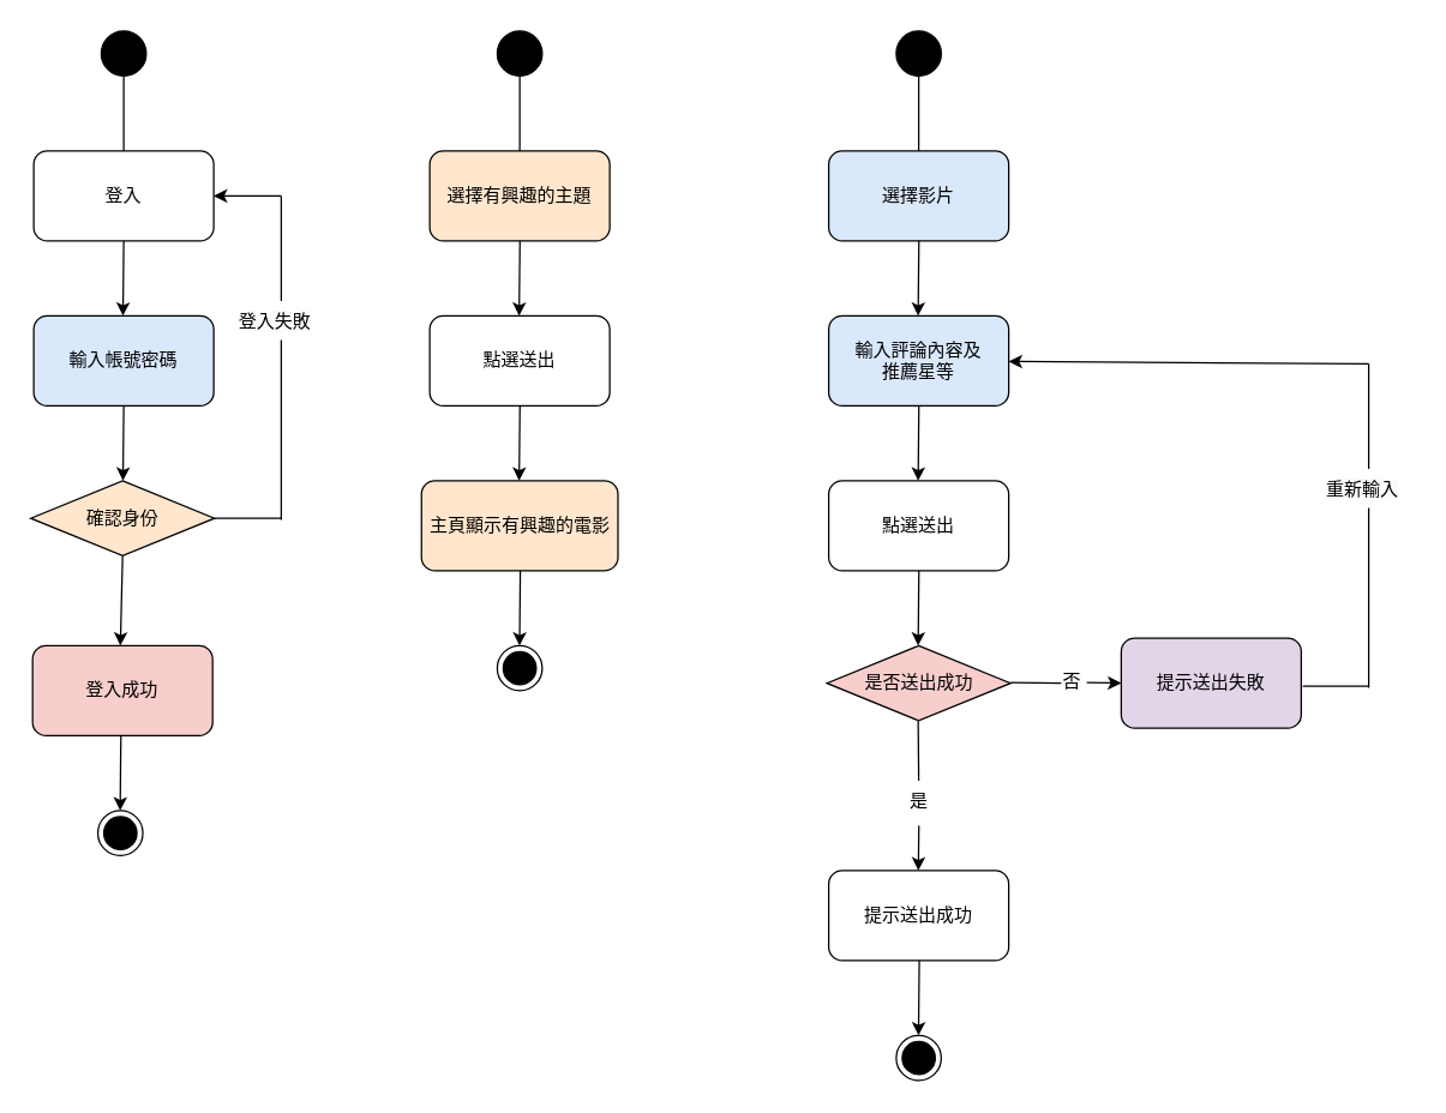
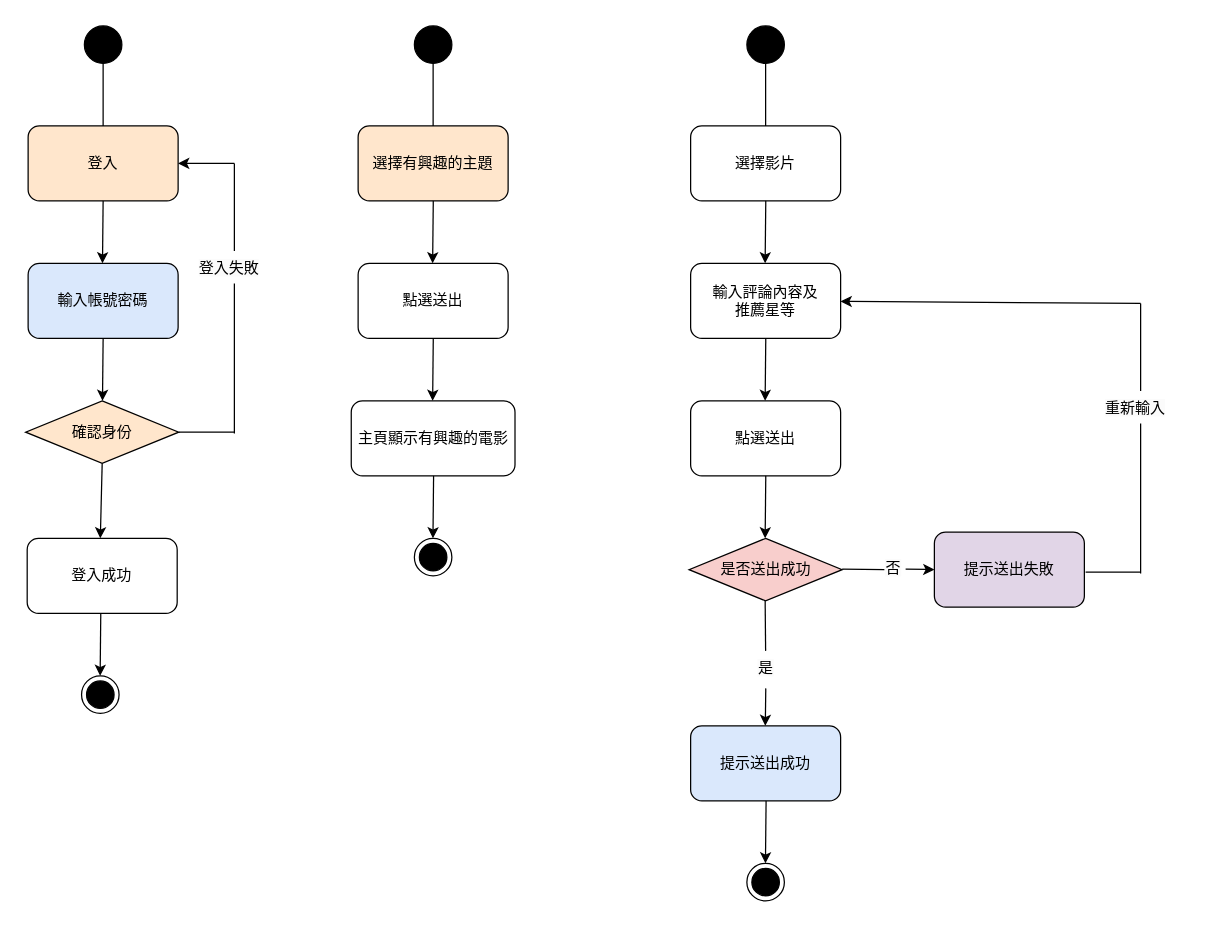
  <mxCell id="0" />
  <mxCell id="1" parent="0" />
  <mxCell id="2" value="" style="ellipse;fillColor=strokeColor;html=1;" vertex="1" parent="1"><mxGeometry x="67" y="20" width="30" height="30" as="geometry" /></mxCell>
  <mxCell id="3" value="" style="endArrow=none;html=1;rounded=0;entryX=0.5;entryY=1;entryDx=0;entryDy=0;" edge="1" parent="1" target="2"><mxGeometry width="50" height="50" relative="1" as="geometry"><mxPoint x="82" y="140" as="sourcePoint" /><mxPoint x="107" y="140" as="targetPoint" /></mxGeometry></mxCell>
- <mxCell id="4" value="登入" style="rounded=1;whiteSpace=wrap;html=1;" vertex="1" parent="1"><mxGeometry x="22" y="100" width="120" height="60" as="geometry" /></mxCell>
+ <mxCell id="4" value="登入" style="rounded=1;whiteSpace=wrap;html=1;fillColor=#ffe6cc;" vertex="1" parent="1"><mxGeometry x="22" y="100" width="120" height="60" as="geometry" /></mxCell>
  <mxCell id="5" value="" style="endArrow=classic;html=1;rounded=0;" edge="1" parent="1"><mxGeometry width="50" height="50" relative="1" as="geometry"><mxPoint x="82" y="160" as="sourcePoint" /><mxPoint x="81.5" y="210" as="targetPoint" /></mxGeometry></mxCell>
  <mxCell id="6" value="輸入帳號密碼" style="rounded=1;whiteSpace=wrap;html=1;fillColor=#dae8fc;" vertex="1" parent="1"><mxGeometry x="22" y="210" width="120" height="60" as="geometry" /></mxCell>
  <mxCell id="7" value="" style="endArrow=classic;html=1;rounded=0;" edge="1" parent="1"><mxGeometry width="50" height="50" relative="1" as="geometry"><mxPoint x="82" y="270" as="sourcePoint" /><mxPoint x="81.5" y="320" as="targetPoint" /></mxGeometry></mxCell>
  <mxCell id="8" value="確認身份" style="rhombus;whiteSpace=wrap;html=1;fillColor=#ffe6cc;" vertex="1" parent="1"><mxGeometry x="20" y="320" width="122.5" height="50" as="geometry" /></mxCell>
  <mxCell id="9" value="" style="endArrow=none;html=1;rounded=0;" edge="1" parent="1"><mxGeometry width="50" height="50" relative="1" as="geometry"><mxPoint x="187" y="200" as="sourcePoint" /><mxPoint x="187" y="130" as="targetPoint" /></mxGeometry></mxCell>
  <mxCell id="10" value="" style="endArrow=classic;html=1;rounded=0;entryX=1;entryY=0.5;entryDx=0;entryDy=0;" edge="1" parent="1" target="4"><mxGeometry width="50" height="50" relative="1" as="geometry"><mxPoint x="187" y="130" as="sourcePoint" /><mxPoint x="257" y="80" as="targetPoint" /></mxGeometry></mxCell>
  <mxCell id="11" value="&lt;span style=&quot;color: rgb(0, 0, 0); font-family: Helvetica; font-size: 12px; font-style: normal; font-variant-ligatures: normal; font-variant-caps: normal; font-weight: 400; letter-spacing: normal; orphans: 2; text-align: center; text-indent: 0px; text-transform: none; widows: 2; word-spacing: 0px; -webkit-text-stroke-width: 0px; background-color: rgb(251, 251, 251); text-decoration-thickness: initial; text-decoration-style: initial; text-decoration-color: initial; float: none; display: inline !important;&quot;&gt;登入失敗&lt;/span&gt;" style="text;whiteSpace=wrap;html=1;" vertex="1" parent="1"><mxGeometry x="157" y="200" width="60" height="30" as="geometry" /></mxCell>
  <mxCell id="12" value="" style="endArrow=none;html=1;rounded=0;entryX=0.5;entryY=1;entryDx=0;entryDy=0;" edge="1" parent="1"><mxGeometry width="50" height="50" relative="1" as="geometry"><mxPoint x="187" y="346" as="sourcePoint" /><mxPoint x="187" y="226" as="targetPoint" /></mxGeometry></mxCell>
  <mxCell id="13" value="" style="endArrow=none;html=1;rounded=0;" edge="1" parent="1" source="8"><mxGeometry width="50" height="50" relative="1" as="geometry"><mxPoint x="142.5" y="395" as="sourcePoint" /><mxPoint x="187" y="345" as="targetPoint" /></mxGeometry></mxCell>
- <mxCell id="14" value="登入成功" style="rounded=1;whiteSpace=wrap;html=1;fillColor=#f8cecc;" vertex="1" parent="1"><mxGeometry x="21.25" y="430" width="120" height="60" as="geometry" /></mxCell>
+ <mxCell id="14" value="登入成功" style="rounded=1;whiteSpace=wrap;html=1;" vertex="1" parent="1"><mxGeometry x="21.25" y="430" width="120" height="60" as="geometry" /></mxCell>
  <mxCell id="15" value="" style="endArrow=classic;html=1;rounded=0;" edge="1" parent="1"><mxGeometry width="50" height="50" relative="1" as="geometry"><mxPoint x="80.12" y="490" as="sourcePoint" /><mxPoint x="79.62" y="540" as="targetPoint" /></mxGeometry></mxCell>
  <mxCell id="16" value="" style="ellipse;html=1;shape=endState;fillColor=strokeColor;" vertex="1" parent="1"><mxGeometry x="64.75" y="540" width="30" height="30" as="geometry" /></mxCell>
  <mxCell id="17" value="" style="ellipse;fillColor=strokeColor;html=1;" vertex="1" parent="1"><mxGeometry x="331" y="20" width="30" height="30" as="geometry" /></mxCell>
  <mxCell id="18" value="" style="endArrow=none;html=1;rounded=0;entryX=0.5;entryY=1;entryDx=0;entryDy=0;" edge="1" parent="1" target="17"><mxGeometry width="50" height="50" relative="1" as="geometry"><mxPoint x="346" y="100" as="sourcePoint" /><mxPoint x="371" y="140" as="targetPoint" /></mxGeometry></mxCell>
  <mxCell id="19" value="選擇有興趣的主題" style="rounded=1;whiteSpace=wrap;html=1;fillColor=#ffe6cc;" vertex="1" parent="1"><mxGeometry x="286" y="100" width="120" height="60" as="geometry" /></mxCell>
  <mxCell id="20" value="" style="endArrow=classic;html=1;rounded=0;" edge="1" parent="1"><mxGeometry width="50" height="50" relative="1" as="geometry"><mxPoint x="346.12" y="160" as="sourcePoint" /><mxPoint x="345.62" y="210" as="targetPoint" /></mxGeometry></mxCell>
- <mxCell id="21" value="主頁顯示有興趣的電影" style="rounded=1;whiteSpace=wrap;html=1;fillColor=#ffe6cc;" vertex="1" parent="1"><mxGeometry x="280.5" y="320" width="131" height="60" as="geometry" /></mxCell>
+ <mxCell id="21" value="主頁顯示有興趣的電影" style="rounded=1;whiteSpace=wrap;html=1;" vertex="1" parent="1"><mxGeometry x="280.5" y="320" width="131" height="60" as="geometry" /></mxCell>
  <mxCell id="22" value="" style="endArrow=classic;html=1;rounded=0;" edge="1" parent="1"><mxGeometry width="50" height="50" relative="1" as="geometry"><mxPoint x="346.37" y="380" as="sourcePoint" /><mxPoint x="345.87" y="430" as="targetPoint" /></mxGeometry></mxCell>
  <mxCell id="23" value="" style="ellipse;html=1;shape=endState;fillColor=strokeColor;" vertex="1" parent="1"><mxGeometry x="331" y="430" width="30" height="30" as="geometry" /></mxCell>
  <mxCell id="24" value="" style="ellipse;fillColor=strokeColor;html=1;" vertex="1" parent="1"><mxGeometry x="597" y="20" width="30" height="30" as="geometry" /></mxCell>
  <mxCell id="25" value="" style="endArrow=none;html=1;rounded=0;entryX=0.5;entryY=1;entryDx=0;entryDy=0;" edge="1" parent="1" target="24"><mxGeometry width="50" height="50" relative="1" as="geometry"><mxPoint x="612" y="100" as="sourcePoint" /><mxPoint x="637" y="140" as="targetPoint" /></mxGeometry></mxCell>
- <mxCell id="26" value="選擇影片" style="rounded=1;whiteSpace=wrap;html=1;fillColor=#dae8fc;" vertex="1" parent="1"><mxGeometry x="552" y="100" width="120" height="60" as="geometry" /></mxCell>
+ <mxCell id="26" value="選擇影片" style="rounded=1;whiteSpace=wrap;html=1;" vertex="1" parent="1"><mxGeometry x="552" y="100" width="120" height="60" as="geometry" /></mxCell>
  <mxCell id="27" value="" style="endArrow=classic;html=1;rounded=0;" edge="1" parent="1"><mxGeometry width="50" height="50" relative="1" as="geometry"><mxPoint x="612.12" y="160" as="sourcePoint" /><mxPoint x="611.62" y="210" as="targetPoint" /></mxGeometry></mxCell>
- <mxCell id="28" value="輸入評論內容及&lt;br&gt;推薦星等" style="rounded=1;whiteSpace=wrap;html=1;fillColor=#dae8fc;" vertex="1" parent="1"><mxGeometry x="552" y="210" width="120" height="60" as="geometry" /></mxCell>
+ <mxCell id="28" value="輸入評論內容及&lt;br&gt;推薦星等" style="rounded=1;whiteSpace=wrap;html=1;" vertex="1" parent="1"><mxGeometry x="552" y="210" width="120" height="60" as="geometry" /></mxCell>
  <mxCell id="29" value="" style="endArrow=classic;html=1;rounded=0;" edge="1" parent="1"><mxGeometry width="50" height="50" relative="1" as="geometry"><mxPoint x="612.12" y="270" as="sourcePoint" /><mxPoint x="611.62" y="320" as="targetPoint" /></mxGeometry></mxCell>
  <mxCell id="30" value="點選送出" style="rounded=1;whiteSpace=wrap;html=1;" vertex="1" parent="1"><mxGeometry x="552" y="320" width="120" height="60" as="geometry" /></mxCell>
  <mxCell id="31" value="點選送出" style="rounded=1;whiteSpace=wrap;html=1;" vertex="1" parent="1"><mxGeometry x="286" y="210" width="120" height="60" as="geometry" /></mxCell>
  <mxCell id="32" value="" style="endArrow=classic;html=1;rounded=0;" edge="1" parent="1"><mxGeometry width="50" height="50" relative="1" as="geometry"><mxPoint x="346.12" y="270" as="sourcePoint" /><mxPoint x="345.62" y="320" as="targetPoint" /></mxGeometry></mxCell>
- <mxCell id="33" value="提示送出成功" style="rounded=1;whiteSpace=wrap;html=1;" vertex="1" parent="1"><mxGeometry x="552" y="580" width="120" height="60" as="geometry" /></mxCell>
+ <mxCell id="33" value="提示送出成功" style="rounded=1;whiteSpace=wrap;html=1;fillColor=#dae8fc;" vertex="1" parent="1"><mxGeometry x="552" y="580" width="120" height="60" as="geometry" /></mxCell>
  <mxCell id="34" value="" style="endArrow=classic;html=1;rounded=0;" edge="1" parent="1"><mxGeometry width="50" height="50" relative="1" as="geometry"><mxPoint x="612.12" y="380" as="sourcePoint" /><mxPoint x="611.62" y="430" as="targetPoint" /></mxGeometry></mxCell>
  <mxCell id="35" value="" style="endArrow=classic;html=1;rounded=0;" edge="1" parent="1"><mxGeometry width="50" height="50" relative="1" as="geometry"><mxPoint x="612.37" y="640" as="sourcePoint" /><mxPoint x="611.87" y="690" as="targetPoint" /></mxGeometry></mxCell>
  <mxCell id="36" value="" style="ellipse;html=1;shape=endState;fillColor=strokeColor;" vertex="1" parent="1"><mxGeometry x="597" y="690" width="30" height="30" as="geometry" /></mxCell>
  <mxCell id="37" value="是否送出成功" style="rhombus;whiteSpace=wrap;html=1;fillColor=#f8cecc;" vertex="1" parent="1"><mxGeometry x="550.75" y="430" width="122.5" height="50" as="geometry" /></mxCell>
  <mxCell id="38" value="" style="endArrow=classic;html=1;rounded=0;exitX=0.5;exitY=1;exitDx=0;exitDy=0;" edge="1" parent="1" source="8"><mxGeometry width="50" height="50" relative="1" as="geometry"><mxPoint x="80.12" y="400" as="sourcePoint" /><mxPoint x="79.75" y="430" as="targetPoint" /></mxGeometry></mxCell>
  <mxCell id="39" value="&lt;span style=&quot;color: rgb(0, 0, 0); font-family: Helvetica; font-size: 12px; font-style: normal; font-variant-ligatures: normal; font-variant-caps: normal; font-weight: 400; letter-spacing: normal; orphans: 2; text-indent: 0px; text-transform: none; widows: 2; word-spacing: 0px; -webkit-text-stroke-width: 0px; background-color: rgb(251, 251, 251); text-decoration-thickness: initial; text-decoration-style: initial; text-decoration-color: initial; float: none; display: inline !important;&quot;&gt;是&lt;/span&gt;" style="text;whiteSpace=wrap;html=1;align=center;" vertex="1" parent="1"><mxGeometry x="584.75" y="520" width="54.5" height="30" as="geometry" /></mxCell>
  <mxCell id="40" value="" style="endArrow=none;html=1;rounded=0;entryX=0.5;entryY=1;entryDx=0;entryDy=0;exitX=0.5;exitY=0;exitDx=0;exitDy=0;" edge="1" parent="1" source="39"><mxGeometry width="50" height="50" relative="1" as="geometry"><mxPoint x="611.75" y="510" as="sourcePoint" /><mxPoint x="611.62" y="480" as="targetPoint" /></mxGeometry></mxCell>
  <mxCell id="41" value="" style="endArrow=classic;html=1;rounded=0;" edge="1" parent="1"><mxGeometry width="50" height="50" relative="1" as="geometry"><mxPoint x="612.12" y="550" as="sourcePoint" /><mxPoint x="611.75" y="580" as="targetPoint" /></mxGeometry></mxCell>
  <mxCell id="42" value="&lt;span style=&quot;color: rgb(0, 0, 0); font-family: Helvetica; font-size: 12px; font-style: normal; font-variant-ligatures: normal; font-variant-caps: normal; font-weight: 400; letter-spacing: normal; orphans: 2; text-indent: 0px; text-transform: none; widows: 2; word-spacing: 0px; -webkit-text-stroke-width: 0px; background-color: rgb(251, 251, 251); text-decoration-thickness: initial; text-decoration-style: initial; text-decoration-color: initial; float: none; display: inline !important;&quot;&gt;否&lt;/span&gt;" style="text;whiteSpace=wrap;html=1;align=center;" vertex="1" parent="1"><mxGeometry x="687" y="440" width="54.5" height="30" as="geometry" /></mxCell>
  <mxCell id="43" value="" style="endArrow=none;html=1;rounded=0;" edge="1" parent="1"><mxGeometry width="50" height="50" relative="1" as="geometry"><mxPoint x="707" y="455" as="sourcePoint" /><mxPoint x="673.25" y="454.62" as="targetPoint" /></mxGeometry></mxCell>
  <mxCell id="44" value="" style="endArrow=classic;html=1;rounded=0;" edge="1" parent="1"><mxGeometry width="50" height="50" relative="1" as="geometry"><mxPoint x="724" y="454.62" as="sourcePoint" /><mxPoint x="747" y="455" as="targetPoint" /></mxGeometry></mxCell>
  <mxCell id="45" value="提示送出失敗" style="rounded=1;whiteSpace=wrap;html=1;fillColor=#e1d5e7;" vertex="1" parent="1"><mxGeometry x="747" y="425" width="120" height="60" as="geometry" /></mxCell>
  <mxCell id="46" value="" style="endArrow=none;html=1;rounded=0;" edge="1" parent="1"><mxGeometry width="50" height="50" relative="1" as="geometry"><mxPoint x="912" y="312" as="sourcePoint" /><mxPoint x="912" y="242" as="targetPoint" /></mxGeometry></mxCell>
  <mxCell id="47" value="" style="endArrow=classic;html=1;rounded=0;" edge="1" parent="1" target="28"><mxGeometry width="50" height="50" relative="1" as="geometry"><mxPoint x="912" y="242" as="sourcePoint" /><mxPoint x="867" y="242" as="targetPoint" /></mxGeometry></mxCell>
  <mxCell id="48" value="&lt;span style=&quot;color: rgb(0, 0, 0); font-family: Helvetica; font-size: 12px; font-style: normal; font-variant-ligatures: normal; font-variant-caps: normal; font-weight: 400; letter-spacing: normal; orphans: 2; text-align: center; text-indent: 0px; text-transform: none; widows: 2; word-spacing: 0px; -webkit-text-stroke-width: 0px; background-color: rgb(251, 251, 251); text-decoration-thickness: initial; text-decoration-style: initial; text-decoration-color: initial; float: none; display: inline !important;&quot;&gt;重新輸入&lt;/span&gt;" style="text;whiteSpace=wrap;html=1;" vertex="1" parent="1"><mxGeometry x="882" y="312" width="60" height="30" as="geometry" /></mxCell>
  <mxCell id="49" value="" style="endArrow=none;html=1;rounded=0;entryX=0.5;entryY=1;entryDx=0;entryDy=0;" edge="1" parent="1"><mxGeometry width="50" height="50" relative="1" as="geometry"><mxPoint x="912" y="458" as="sourcePoint" /><mxPoint x="912" y="338" as="targetPoint" /></mxGeometry></mxCell>
  <mxCell id="50" value="" style="endArrow=none;html=1;rounded=0;" edge="1" parent="1"><mxGeometry width="50" height="50" relative="1" as="geometry"><mxPoint x="868" y="457" as="sourcePoint" /><mxPoint x="912" y="457" as="targetPoint" /></mxGeometry></mxCell>
